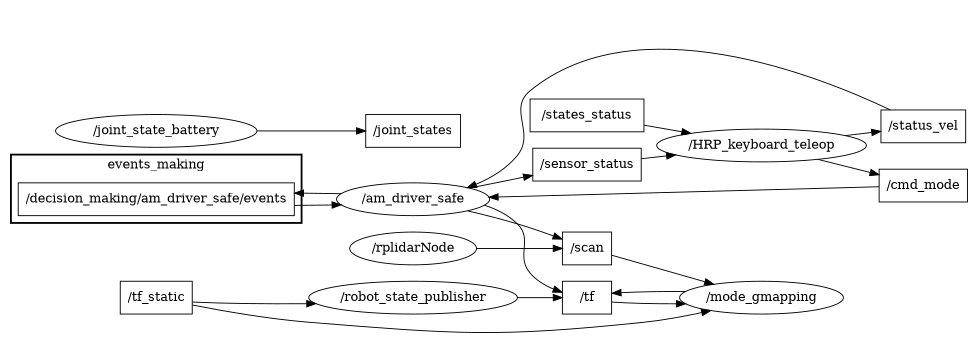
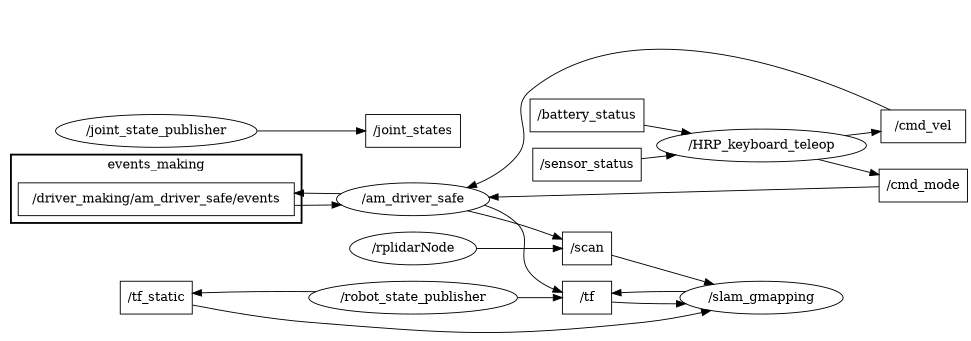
  digraph {
    compound=True
    rank=same
    rankdir=LR
    ranksep=0.2
    node [shape=box]
    edge [penwidth=1]
-   n1 [height=0.5 label="/decision_making/am_driver_safe/events" width=3.3333]
+   n1 [height=0.5 label="/driver_making/am_driver_safe/events" width=3.3333]
    n2 [height=0.5 label="/am_driver_safe" shape=ellipse width=1.8957]
    n3 [height=0.5 label="/tf" width=0.75]
    n4 [height=0.5 label="/sensor_status" width=1.2778]
    n5 [height=0.5 label="/scan" width=0.75]
    n6 [height=0.5 label="/tf_static" width=0.88889]
-   n7 [height=0.5 label="/mode_gmapping" shape=ellipse width=1.9498]
+   n7 [height=0.5 label="/slam_gmapping" shape=ellipse width=1.9498]
    n8 [height=0.5 label="/HRP_keyboard_teleop" shape=ellipse width=2.5817]
-   n9 [height=0.5 label="/status_vel" width=0.94444]
+   n9 [height=0.5 label="/cmd_vel" width=0.94444]
    n10 [height=0.5 label="/cmd_mode" width=1.1389]
-   n11 [height=0.5 label="/states_status" width=1.3194]
+   n11 [height=0.5 label="/battery_status" width=1.3194]
    n12 [height=0.5 label="/joint_states" width=1.1389]
    n13 [height=0.5 label="/robot_state_publisher" shape=ellipse width=2.4734]
    n14 [height=0.5 label="/rplidarNode" shape=ellipse width=1.5526]
-   n15 [height=0.5 label="/joint_state_battery" shape=ellipse width=2.4192]
+   n15 [height=0.5 label="/joint_state_publisher" shape=ellipse width=2.4192]
    subgraph cluster_1 {
      label=events_making
      style=bold
      n1
    }
    n1 -> n2
    n2 -> n1
    n2 -> n3
-   n2 -> n4
    n2 -> n5
    n3 -> n7
    n4 -> n8
    n5 -> n7
    n6 -> n7
    n7 -> n3
    n8 -> n9
    n8 -> n10
    n9 -> n2
    n10 -> n2
    n11 -> n8
    n13 -> n3
-   n6 -> n13
+   n13 -> n6
    n14 -> n5
    n15 -> n12
  }
